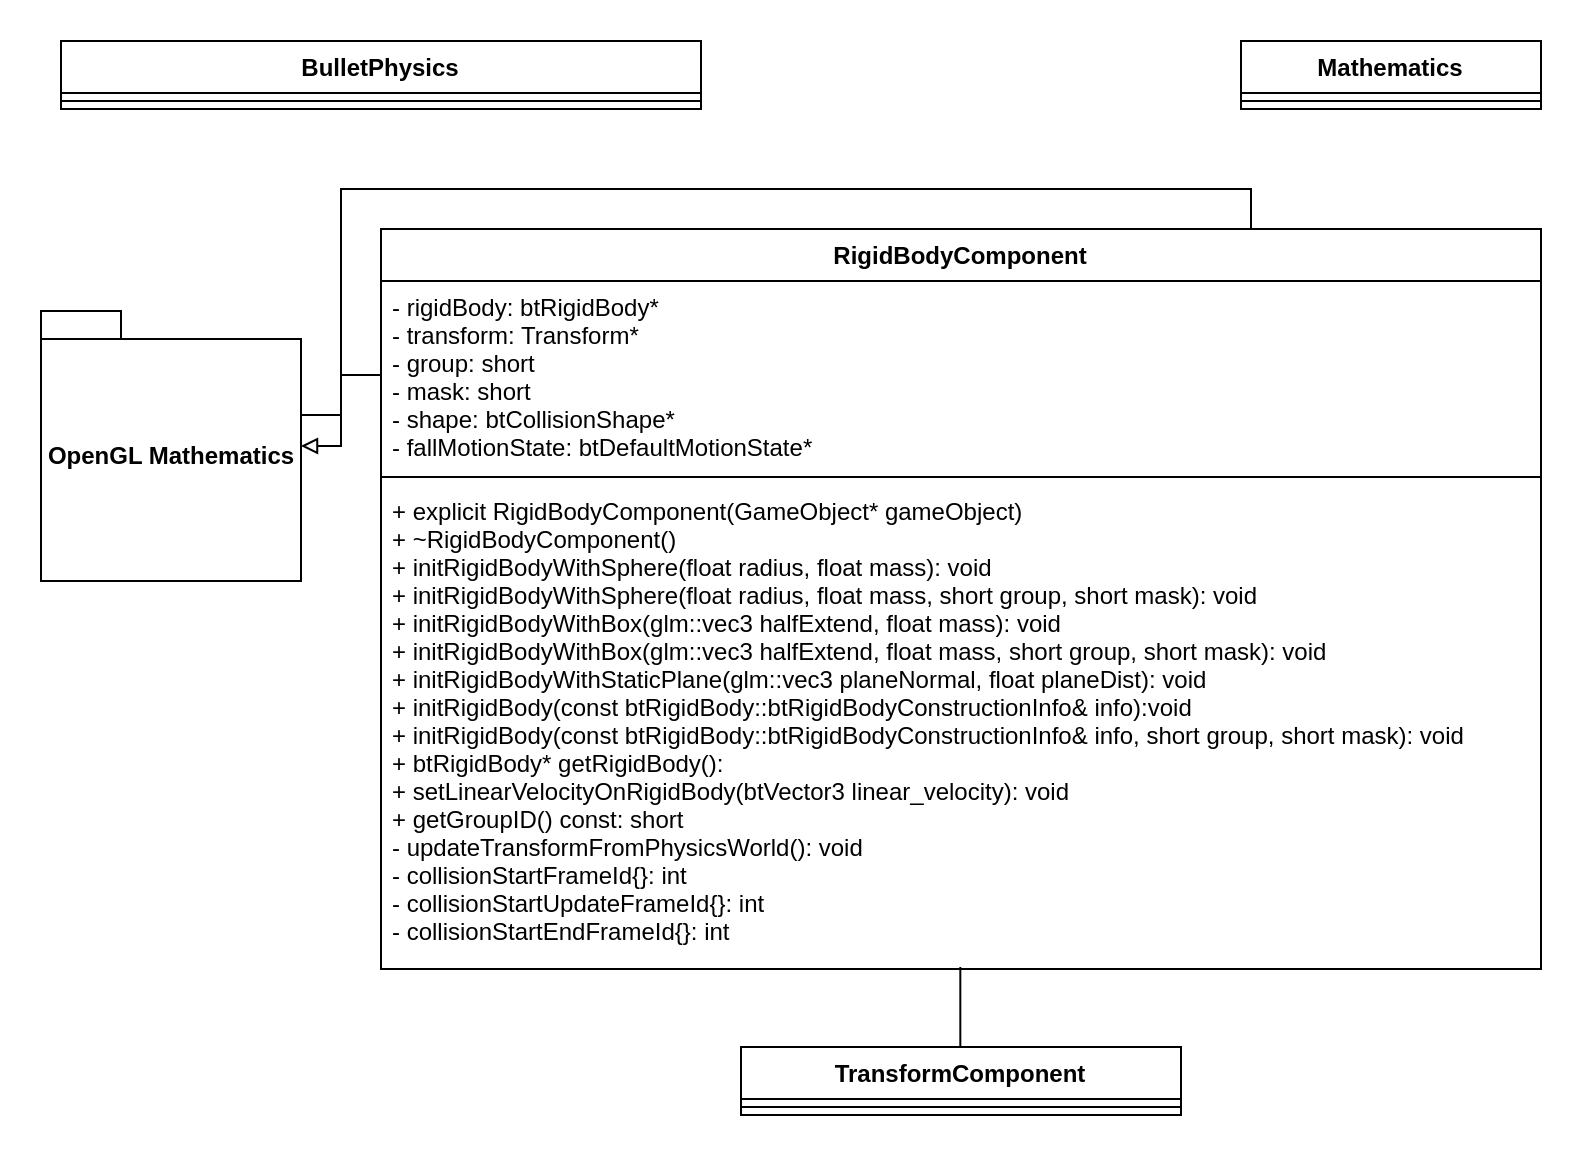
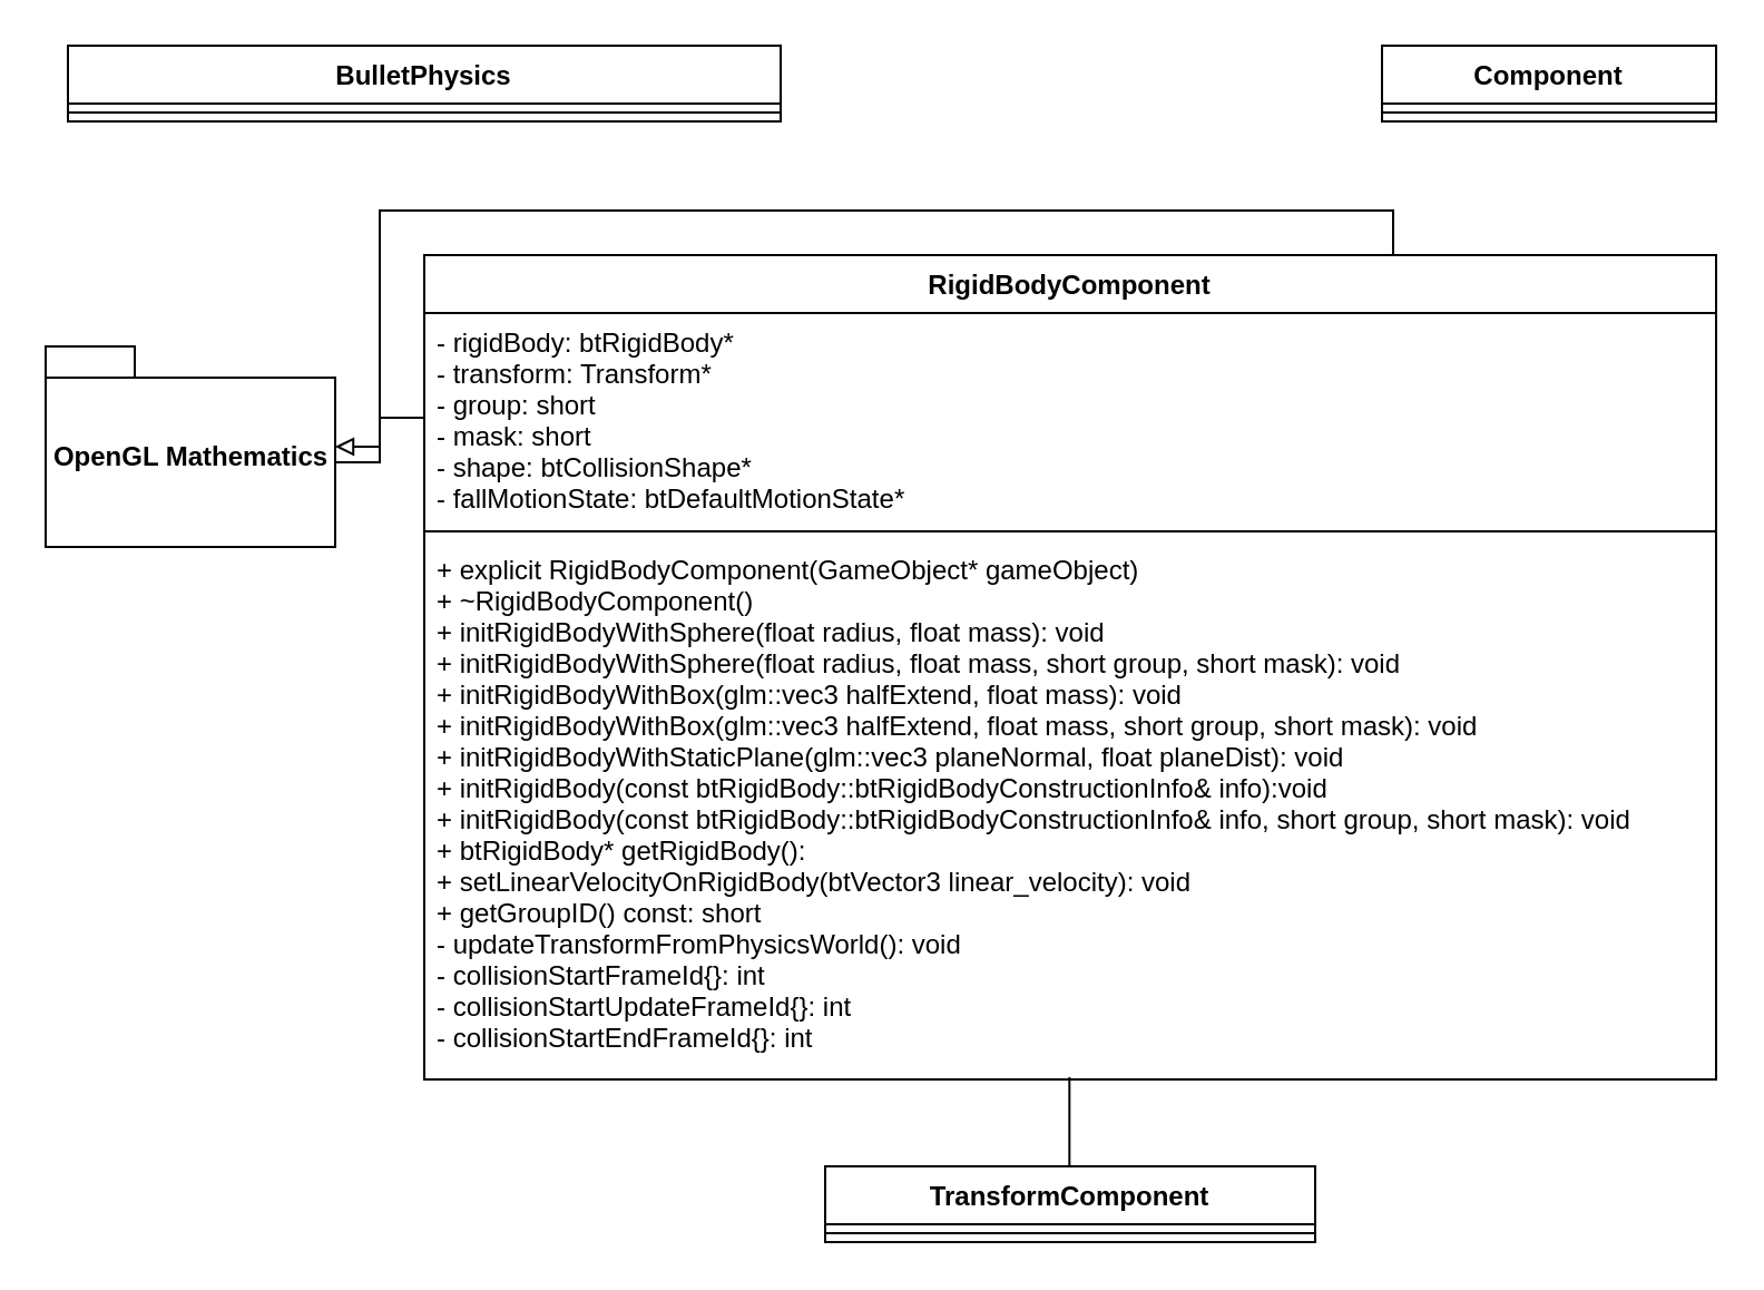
  <mxCell id="0" />
  <mxCell id="1" parent="0" />
  <mxCell id="2" style="edgeStyle=orthogonalEdgeStyle;rounded=0;orthogonalLoop=1;jettySize=auto;html=1;exitX=0.75;exitY=0;exitDx=0;exitDy=0;endArrow=block;endFill=0;" parent="1" source="3" target="7" edge="1"><mxGeometry relative="1" as="geometry" /></mxCell>
  <mxCell id="3" value="RigidBodyComponent" style="swimlane;fontStyle=1;align=center;verticalAlign=top;childLayout=stackLayout;horizontal=1;startSize=26;horizontalStack=0;resizeParent=1;resizeParentMax=0;resizeLast=0;collapsible=1;marginBottom=0;" parent="1" vertex="1"><mxGeometry x="190" y="114" width="580" height="370" as="geometry" /></mxCell>
  <mxCell id="4" value="- rigidBody: btRigidBody* &#10;- transform: Transform* &#10;- group: short&#10;- mask: short&#10;- shape: btCollisionShape* &#10;- fallMotionState: btDefaultMotionState* &#10;" style="text;strokeColor=none;fillColor=none;align=left;verticalAlign=top;spacingLeft=4;spacingRight=4;overflow=hidden;rotatable=0;points=[[0,0.5],[1,0.5]];portConstraint=eastwest;" parent="3" vertex="1"><mxGeometry y="26" width="580" height="94" as="geometry" /></mxCell>
  <mxCell id="5" value="" style="line;strokeWidth=1;fillColor=none;align=left;verticalAlign=middle;spacingTop=-1;spacingLeft=3;spacingRight=3;rotatable=0;labelPosition=right;points=[];portConstraint=eastwest;" parent="3" vertex="1"><mxGeometry y="120" width="580" height="8" as="geometry" /></mxCell>
  <mxCell id="6" value="+ explicit RigidBodyComponent(GameObject* gameObject)&#10;+ ~RigidBodyComponent()&#10;+ initRigidBodyWithSphere(float radius, float mass): void&#10;+ initRigidBodyWithSphere(float radius, float mass, short group, short mask): void&#10;+ initRigidBodyWithBox(glm::vec3 halfExtend, float mass): void&#10;+ initRigidBodyWithBox(glm::vec3 halfExtend, float mass, short group, short mask): void&#10;+ initRigidBodyWithStaticPlane(glm::vec3 planeNormal, float planeDist): void&#10;+ initRigidBody(const btRigidBody::btRigidBodyConstructionInfo&amp; info):void &#10;+ initRigidBody(const btRigidBody::btRigidBodyConstructionInfo&amp; info, short group, short mask): void&#10;+ btRigidBody* getRigidBody(): &#10;+ setLinearVelocityOnRigidBody(btVector3 linear_velocity): void&#10;+ getGroupID() const: short    &#10;- updateTransformFromPhysicsWorld(): void&#10;- collisionStartFrameId{}: int&#10;- collisionStartUpdateFrameId{}: int&#10;- collisionStartEndFrameId{}: int" style="text;strokeColor=none;fillColor=none;align=left;verticalAlign=top;spacingLeft=4;spacingRight=4;overflow=hidden;rotatable=0;points=[[0,0.5],[1,0.5]];portConstraint=eastwest;fontStyle=0" parent="3" vertex="1"><mxGeometry y="128" width="580" height="242" as="geometry" /></mxCell>
- <mxCell id="7" value="OpenGL Mathematics" style="shape=folder;fontStyle=1;spacingTop=10;tabWidth=40;tabHeight=14;tabPosition=left;html=1;" parent="1" vertex="1"><mxGeometry x="20" y="155" width="130" height="135" as="geometry" /></mxCell>
+ <mxCell id="7" value="OpenGL Mathematics" style="shape=folder;fontStyle=1;spacingTop=10;tabWidth=40;tabHeight=14;tabPosition=left;html=1;" parent="1" vertex="1"><mxGeometry x="20" y="155" width="130" height="90" as="geometry" /></mxCell>
  <mxCell id="8" style="edgeStyle=orthogonalEdgeStyle;rounded=0;orthogonalLoop=1;jettySize=auto;html=1;exitX=0;exitY=0.5;exitDx=0;exitDy=0;entryX=0;entryY=0;entryDx=130;entryDy=52;entryPerimeter=0;endArrow=none;endFill=0;" parent="1" source="4" target="7" edge="1"><mxGeometry relative="1" as="geometry" /></mxCell>
  <mxCell id="9" value="TransformComponent" style="swimlane;fontStyle=1;align=center;verticalAlign=top;childLayout=stackLayout;horizontal=1;startSize=26;horizontalStack=0;resizeParent=1;resizeParentMax=0;resizeLast=0;collapsible=1;marginBottom=0;" parent="1" vertex="1"><mxGeometry x="370" y="523" width="220" height="34" as="geometry" /></mxCell>
  <mxCell id="10" value="" style="line;strokeWidth=1;fillColor=none;align=left;verticalAlign=middle;spacingTop=-1;spacingLeft=3;spacingRight=3;rotatable=0;labelPosition=right;points=[];portConstraint=eastwest;" parent="9" vertex="1"><mxGeometry y="26" width="220" height="8" as="geometry" /></mxCell>
- <mxCell id="11" value="Mathematics" style="swimlane;fontStyle=1;align=center;verticalAlign=top;childLayout=stackLayout;horizontal=1;startSize=26;horizontalStack=0;resizeParent=1;resizeParentMax=0;resizeLast=0;collapsible=1;marginBottom=0;" parent="1" vertex="1"><mxGeometry x="620" y="20" width="150" height="34" as="geometry" /></mxCell>
+ <mxCell id="11" value="Component" style="swimlane;fontStyle=1;align=center;verticalAlign=top;childLayout=stackLayout;horizontal=1;startSize=26;horizontalStack=0;resizeParent=1;resizeParentMax=0;resizeLast=0;collapsible=1;marginBottom=0;" parent="1" vertex="1"><mxGeometry x="620" y="20" width="150" height="34" as="geometry" /></mxCell>
  <mxCell id="12" value="" style="line;strokeWidth=1;fillColor=none;align=left;verticalAlign=middle;spacingTop=-1;spacingLeft=3;spacingRight=3;rotatable=0;labelPosition=right;points=[];portConstraint=eastwest;" parent="11" vertex="1"><mxGeometry y="26" width="150" height="8" as="geometry" /></mxCell>
  <mxCell id="13" value="BulletPhysics" style="swimlane;fontStyle=1;align=center;verticalAlign=top;childLayout=stackLayout;horizontal=1;startSize=26;horizontalStack=0;resizeParent=1;resizeParentMax=0;resizeLast=0;collapsible=1;marginBottom=0;" parent="1" vertex="1"><mxGeometry x="30" y="20" width="320" height="34" as="geometry" /></mxCell>
  <mxCell id="14" value="" style="line;strokeWidth=1;fillColor=none;align=left;verticalAlign=middle;spacingTop=-1;spacingLeft=3;spacingRight=3;rotatable=0;labelPosition=right;points=[];portConstraint=eastwest;" parent="13" vertex="1"><mxGeometry y="26" width="320" height="8" as="geometry" /></mxCell>
  <mxCell id="15" value="" style="endArrow=none;html=1;" edge="1" parent="1"><mxGeometry width="50" height="50" relative="1" as="geometry"><mxPoint x="479.66" y="523" as="sourcePoint" /><mxPoint x="479.66" y="483" as="targetPoint" /></mxGeometry></mxCell>
